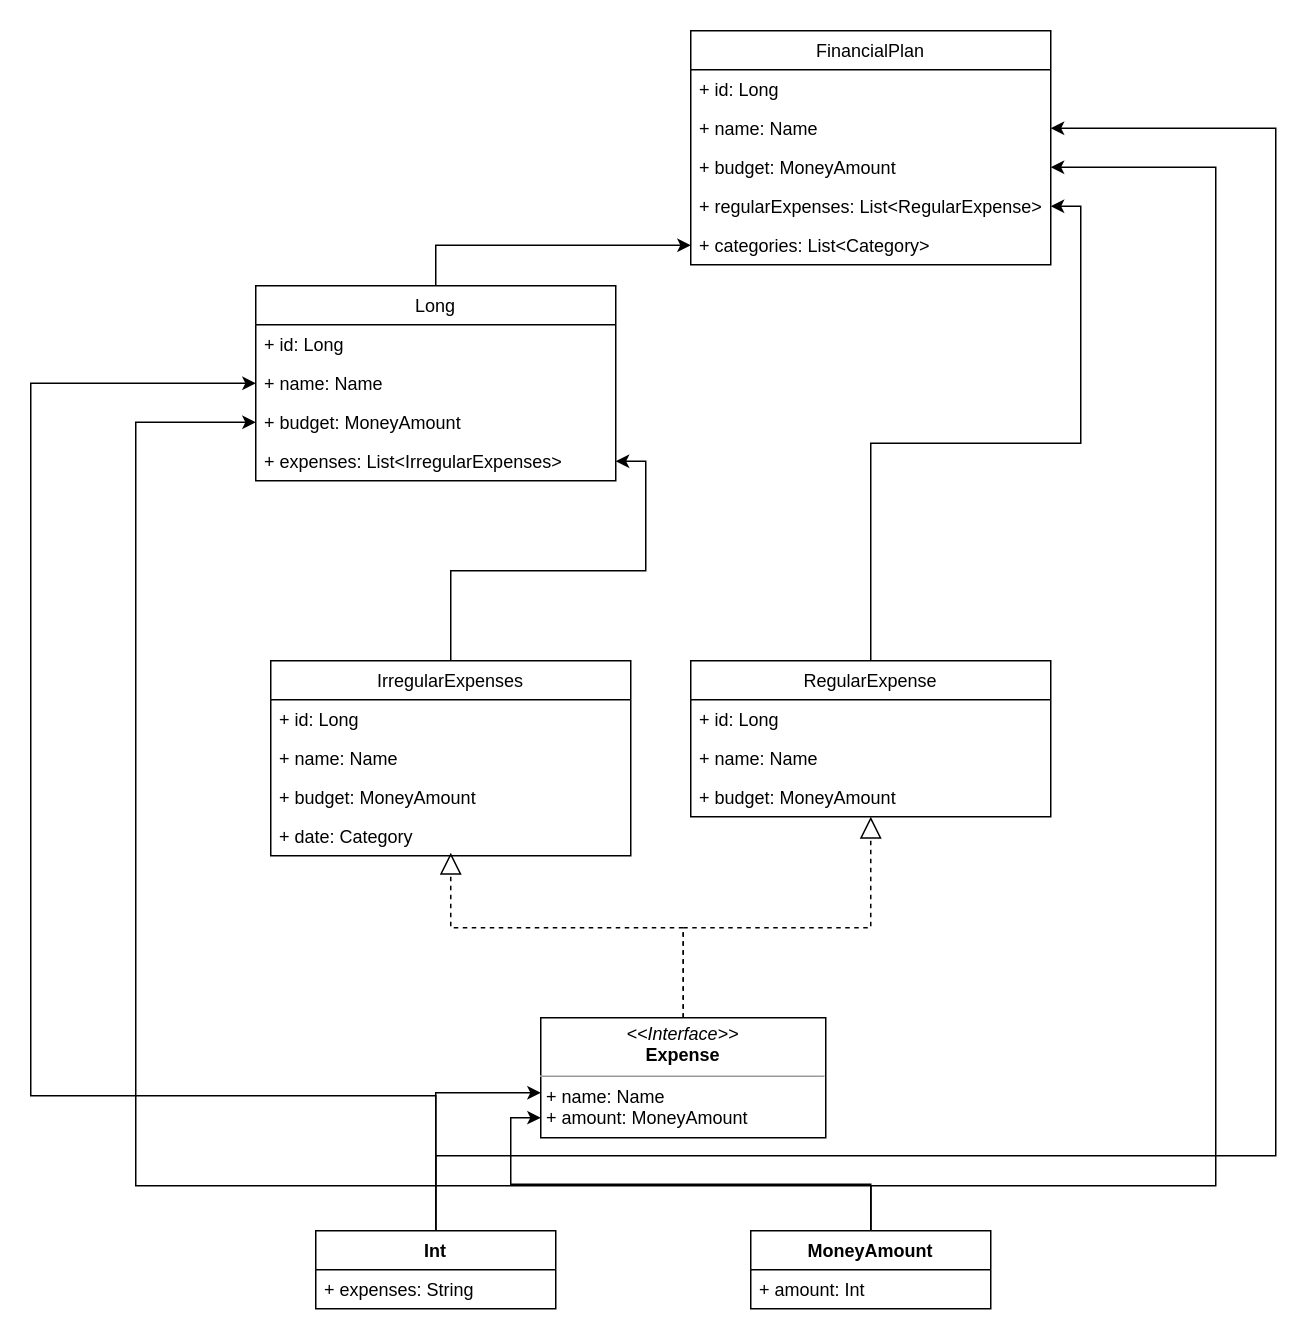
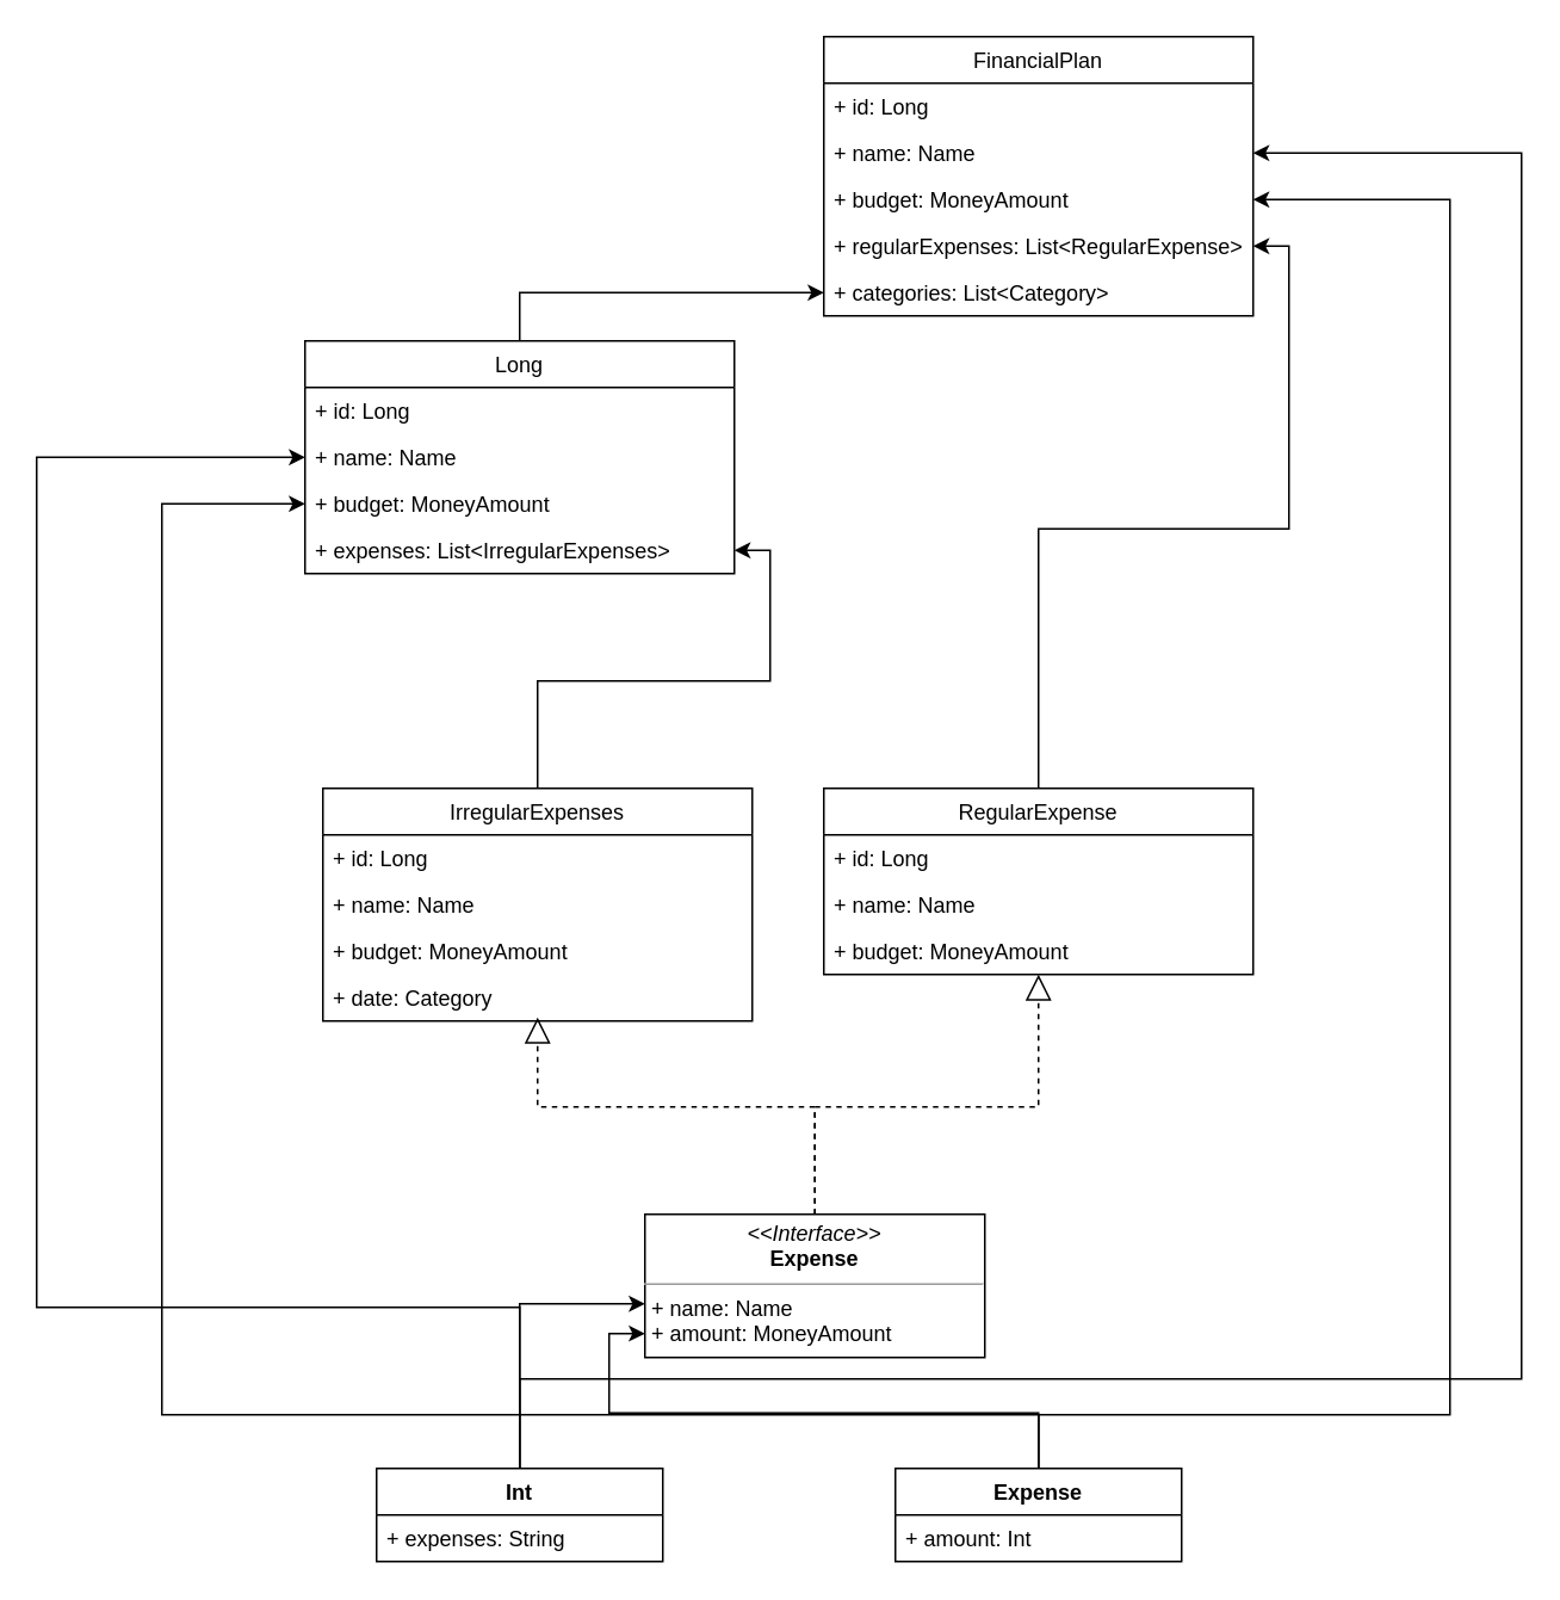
  <mxCell id="0" />
  <mxCell id="1" parent="0" />
  <mxCell id="2" value="FinancialPlan" style="swimlane;fontStyle=0;childLayout=stackLayout;horizontal=1;startSize=26;fillColor=none;horizontalStack=0;resizeParent=1;resizeParentMax=0;resizeLast=0;collapsible=1;marginBottom=0;" vertex="1" parent="1"><mxGeometry x="460" y="20" width="240" height="156" as="geometry" /></mxCell>
  <mxCell id="3" value="+ id: Long" style="text;strokeColor=none;fillColor=none;align=left;verticalAlign=top;spacingLeft=4;spacingRight=4;overflow=hidden;rotatable=0;points=[[0,0.5],[1,0.5]];portConstraint=eastwest;" vertex="1" parent="2"><mxGeometry y="26" width="240" height="26" as="geometry" /></mxCell>
  <mxCell id="4" value="+ name: Name" style="text;strokeColor=none;fillColor=none;align=left;verticalAlign=top;spacingLeft=4;spacingRight=4;overflow=hidden;rotatable=0;points=[[0,0.5],[1,0.5]];portConstraint=eastwest;" vertex="1" parent="2"><mxGeometry y="52" width="240" height="26" as="geometry" /></mxCell>
  <mxCell id="5" value="+ budget: MoneyAmount" style="text;strokeColor=none;fillColor=none;align=left;verticalAlign=top;spacingLeft=4;spacingRight=4;overflow=hidden;rotatable=0;points=[[0,0.5],[1,0.5]];portConstraint=eastwest;" vertex="1" parent="2"><mxGeometry y="78" width="240" height="26" as="geometry" /></mxCell>
  <mxCell id="6" value="+ regularExpenses: List&lt;RegularExpense&gt;" style="text;strokeColor=none;fillColor=none;align=left;verticalAlign=top;spacingLeft=4;spacingRight=4;overflow=hidden;rotatable=0;points=[[0,0.5],[1,0.5]];portConstraint=eastwest;" vertex="1" parent="2"><mxGeometry y="104" width="240" height="26" as="geometry" /></mxCell>
  <mxCell id="7" value="+ categories: List&lt;Category&gt;" style="text;strokeColor=none;fillColor=none;align=left;verticalAlign=top;spacingLeft=4;spacingRight=4;overflow=hidden;rotatable=0;points=[[0,0.5],[1,0.5]];portConstraint=eastwest;" vertex="1" parent="2"><mxGeometry y="130" width="240" height="26" as="geometry" /></mxCell>
  <mxCell id="8" style="edgeStyle=orthogonalEdgeStyle;rounded=0;orthogonalLoop=1;jettySize=auto;html=1;exitX=0.5;exitY=0;exitDx=0;exitDy=0;entryX=0;entryY=0.833;entryDx=0;entryDy=0;entryPerimeter=0;" edge="1" parent="1" source="11" target="18"><mxGeometry relative="1" as="geometry" /></mxCell>
  <mxCell id="9" style="edgeStyle=orthogonalEdgeStyle;rounded=0;orthogonalLoop=1;jettySize=auto;html=1;exitX=0.5;exitY=0;exitDx=0;exitDy=0;entryX=1;entryY=0.5;entryDx=0;entryDy=0;" edge="1" parent="1" source="11" target="5"><mxGeometry relative="1" as="geometry"><Array as="points"><mxPoint x="580" y="790" /><mxPoint x="810" y="790" /><mxPoint x="810" y="111" /></Array></mxGeometry></mxCell>
  <mxCell id="10" style="edgeStyle=orthogonalEdgeStyle;rounded=0;orthogonalLoop=1;jettySize=auto;html=1;exitX=0.5;exitY=0;exitDx=0;exitDy=0;entryX=0;entryY=0.5;entryDx=0;entryDy=0;" edge="1" parent="1" source="11" target="34"><mxGeometry relative="1" as="geometry"><Array as="points"><mxPoint x="580" y="790" /><mxPoint x="90" y="790" /><mxPoint x="90" y="281" /></Array></mxGeometry></mxCell>
- <mxCell id="11" value="MoneyAmount" style="swimlane;fontStyle=1;align=center;verticalAlign=top;childLayout=stackLayout;horizontal=1;startSize=26;horizontalStack=0;resizeParent=1;resizeParentMax=0;resizeLast=0;collapsible=1;marginBottom=0;" vertex="1" parent="1"><mxGeometry x="500" y="820" width="160" height="52" as="geometry" /></mxCell>
+ <mxCell id="11" value="Expense" style="swimlane;fontStyle=1;align=center;verticalAlign=top;childLayout=stackLayout;horizontal=1;startSize=26;horizontalStack=0;resizeParent=1;resizeParentMax=0;resizeLast=0;collapsible=1;marginBottom=0;" vertex="1" parent="1"><mxGeometry x="500" y="820" width="160" height="52" as="geometry" /></mxCell>
  <mxCell id="12" value="+ amount: Int" style="text;strokeColor=none;fillColor=none;align=left;verticalAlign=top;spacingLeft=4;spacingRight=4;overflow=hidden;rotatable=0;points=[[0,0.5],[1,0.5]];portConstraint=eastwest;" vertex="1" parent="11"><mxGeometry y="26" width="160" height="26" as="geometry" /></mxCell>
  <mxCell id="13" style="edgeStyle=orthogonalEdgeStyle;rounded=0;orthogonalLoop=1;jettySize=auto;html=1;exitX=0.5;exitY=0;exitDx=0;exitDy=0;entryX=0;entryY=0.625;entryDx=0;entryDy=0;entryPerimeter=0;" edge="1" parent="1" source="16" target="18"><mxGeometry relative="1" as="geometry" /></mxCell>
  <mxCell id="14" style="edgeStyle=orthogonalEdgeStyle;rounded=0;orthogonalLoop=1;jettySize=auto;html=1;exitX=0.5;exitY=0;exitDx=0;exitDy=0;entryX=0;entryY=0.5;entryDx=0;entryDy=0;" edge="1" parent="1" source="16" target="33"><mxGeometry relative="1" as="geometry"><Array as="points"><mxPoint x="290" y="730" /><mxPoint x="20" y="730" /><mxPoint x="20" y="255" /></Array></mxGeometry></mxCell>
  <mxCell id="15" style="edgeStyle=orthogonalEdgeStyle;rounded=0;orthogonalLoop=1;jettySize=auto;html=1;exitX=0.5;exitY=0;exitDx=0;exitDy=0;entryX=1;entryY=0.5;entryDx=0;entryDy=0;" edge="1" parent="1" source="16" target="4"><mxGeometry relative="1" as="geometry"><Array as="points"><mxPoint x="290" y="770" /><mxPoint x="850" y="770" /><mxPoint x="850" y="85" /></Array></mxGeometry></mxCell>
  <mxCell id="16" value="Int" style="swimlane;fontStyle=1;align=center;verticalAlign=top;childLayout=stackLayout;horizontal=1;startSize=26;horizontalStack=0;resizeParent=1;resizeParentMax=0;resizeLast=0;collapsible=1;marginBottom=0;" vertex="1" parent="1"><mxGeometry x="210" y="820" width="160" height="52" as="geometry" /></mxCell>
  <mxCell id="17" value="+ expenses: String" style="text;strokeColor=none;fillColor=none;align=left;verticalAlign=top;spacingLeft=4;spacingRight=4;overflow=hidden;rotatable=0;points=[[0,0.5],[1,0.5]];portConstraint=eastwest;" vertex="1" parent="16"><mxGeometry y="26" width="160" height="26" as="geometry" /></mxCell>
  <mxCell id="18" value="&lt;p style=&quot;margin:0px;margin-top:4px;text-align:center;&quot;&gt;&lt;i&gt;&amp;lt;&amp;lt;Interface&amp;gt;&amp;gt;&lt;/i&gt;&lt;br&gt;&lt;b&gt;Expense&lt;/b&gt;&lt;/p&gt;&lt;hr size=&quot;1&quot;&gt;&lt;p style=&quot;margin:0px;margin-left:4px;&quot;&gt;+ name: Name&lt;br&gt;+ amount: MoneyAmount&lt;/p&gt;&lt;p style=&quot;margin:0px;margin-left:4px;&quot;&gt;&lt;br&gt;&lt;/p&gt;" style="verticalAlign=top;align=left;overflow=fill;fontSize=12;fontFamily=Helvetica;html=1;" vertex="1" parent="1"><mxGeometry x="360" y="678" width="190" height="80" as="geometry" /></mxCell>
  <mxCell id="19" style="edgeStyle=orthogonalEdgeStyle;rounded=0;orthogonalLoop=1;jettySize=auto;html=1;exitX=0.5;exitY=0;exitDx=0;exitDy=0;entryX=1;entryY=0.5;entryDx=0;entryDy=0;" edge="1" parent="1" source="20" target="6"><mxGeometry relative="1" as="geometry" /></mxCell>
  <mxCell id="20" value="RegularExpense" style="swimlane;fontStyle=0;childLayout=stackLayout;horizontal=1;startSize=26;fillColor=none;horizontalStack=0;resizeParent=1;resizeParentMax=0;resizeLast=0;collapsible=1;marginBottom=0;" vertex="1" parent="1"><mxGeometry x="460" y="440" width="240" height="104" as="geometry" /></mxCell>
  <mxCell id="21" value="+ id: Long" style="text;strokeColor=none;fillColor=none;align=left;verticalAlign=top;spacingLeft=4;spacingRight=4;overflow=hidden;rotatable=0;points=[[0,0.5],[1,0.5]];portConstraint=eastwest;" vertex="1" parent="20"><mxGeometry y="26" width="240" height="26" as="geometry" /></mxCell>
  <mxCell id="22" value="+ name: Name" style="text;strokeColor=none;fillColor=none;align=left;verticalAlign=top;spacingLeft=4;spacingRight=4;overflow=hidden;rotatable=0;points=[[0,0.5],[1,0.5]];portConstraint=eastwest;" vertex="1" parent="20"><mxGeometry y="52" width="240" height="26" as="geometry" /></mxCell>
  <mxCell id="23" value="+ budget: MoneyAmount" style="text;strokeColor=none;fillColor=none;align=left;verticalAlign=top;spacingLeft=4;spacingRight=4;overflow=hidden;rotatable=0;points=[[0,0.5],[1,0.5]];portConstraint=eastwest;" vertex="1" parent="20"><mxGeometry y="78" width="240" height="26" as="geometry" /></mxCell>
  <mxCell id="24" style="edgeStyle=orthogonalEdgeStyle;rounded=0;orthogonalLoop=1;jettySize=auto;html=1;exitX=0.5;exitY=0;exitDx=0;exitDy=0;" edge="1" parent="1" source="25" target="35"><mxGeometry relative="1" as="geometry" /></mxCell>
  <mxCell id="25" value="IrregularExpenses" style="swimlane;fontStyle=0;childLayout=stackLayout;horizontal=1;startSize=26;fillColor=none;horizontalStack=0;resizeParent=1;resizeParentMax=0;resizeLast=0;collapsible=1;marginBottom=0;" vertex="1" parent="1"><mxGeometry x="180" y="440" width="240" height="130" as="geometry" /></mxCell>
  <mxCell id="26" value="+ id: Long" style="text;strokeColor=none;fillColor=none;align=left;verticalAlign=top;spacingLeft=4;spacingRight=4;overflow=hidden;rotatable=0;points=[[0,0.5],[1,0.5]];portConstraint=eastwest;" vertex="1" parent="25"><mxGeometry y="26" width="240" height="26" as="geometry" /></mxCell>
  <mxCell id="27" value="+ name: Name" style="text;strokeColor=none;fillColor=none;align=left;verticalAlign=top;spacingLeft=4;spacingRight=4;overflow=hidden;rotatable=0;points=[[0,0.5],[1,0.5]];portConstraint=eastwest;" vertex="1" parent="25"><mxGeometry y="52" width="240" height="26" as="geometry" /></mxCell>
  <mxCell id="28" value="+ budget: MoneyAmount" style="text;strokeColor=none;fillColor=none;align=left;verticalAlign=top;spacingLeft=4;spacingRight=4;overflow=hidden;rotatable=0;points=[[0,0.5],[1,0.5]];portConstraint=eastwest;" vertex="1" parent="25"><mxGeometry y="78" width="240" height="26" as="geometry" /></mxCell>
  <mxCell id="29" value="+ date: Category" style="text;strokeColor=none;fillColor=none;align=left;verticalAlign=top;spacingLeft=4;spacingRight=4;overflow=hidden;rotatable=0;points=[[0,0.5],[1,0.5]];portConstraint=eastwest;" vertex="1" parent="25"><mxGeometry y="104" width="240" height="26" as="geometry" /></mxCell>
  <mxCell id="30" style="edgeStyle=orthogonalEdgeStyle;rounded=0;orthogonalLoop=1;jettySize=auto;html=1;exitX=0.5;exitY=0;exitDx=0;exitDy=0;entryX=0;entryY=0.5;entryDx=0;entryDy=0;" edge="1" parent="1" source="31" target="7"><mxGeometry relative="1" as="geometry" /></mxCell>
  <mxCell id="31" value="Long" style="swimlane;fontStyle=0;childLayout=stackLayout;horizontal=1;startSize=26;fillColor=none;horizontalStack=0;resizeParent=1;resizeParentMax=0;resizeLast=0;collapsible=1;marginBottom=0;" vertex="1" parent="1"><mxGeometry x="170" y="190" width="240" height="130" as="geometry" /></mxCell>
  <mxCell id="32" value="+ id: Long" style="text;strokeColor=none;fillColor=none;align=left;verticalAlign=top;spacingLeft=4;spacingRight=4;overflow=hidden;rotatable=0;points=[[0,0.5],[1,0.5]];portConstraint=eastwest;" vertex="1" parent="31"><mxGeometry y="26" width="240" height="26" as="geometry" /></mxCell>
  <mxCell id="33" value="+ name: Name" style="text;strokeColor=none;fillColor=none;align=left;verticalAlign=top;spacingLeft=4;spacingRight=4;overflow=hidden;rotatable=0;points=[[0,0.5],[1,0.5]];portConstraint=eastwest;" vertex="1" parent="31"><mxGeometry y="52" width="240" height="26" as="geometry" /></mxCell>
  <mxCell id="34" value="+ budget: MoneyAmount" style="text;strokeColor=none;fillColor=none;align=left;verticalAlign=top;spacingLeft=4;spacingRight=4;overflow=hidden;rotatable=0;points=[[0,0.5],[1,0.5]];portConstraint=eastwest;" vertex="1" parent="31"><mxGeometry y="78" width="240" height="26" as="geometry" /></mxCell>
  <mxCell id="35" value="+ expenses: List&lt;IrregularExpenses&gt;" style="text;strokeColor=none;fillColor=none;align=left;verticalAlign=top;spacingLeft=4;spacingRight=4;overflow=hidden;rotatable=0;points=[[0,0.5],[1,0.5]];portConstraint=eastwest;" vertex="1" parent="31"><mxGeometry y="104" width="240" height="26" as="geometry" /></mxCell>
  <mxCell id="36" value="" style="endArrow=block;dashed=1;endFill=0;endSize=12;html=1;rounded=0;exitX=0.5;exitY=0;exitDx=0;exitDy=0;" edge="1" parent="1" source="18" target="23"><mxGeometry width="160" relative="1" as="geometry"><mxPoint x="480" y="598" as="sourcePoint" /><mxPoint x="640" y="598" as="targetPoint" /><Array as="points"><mxPoint x="455" y="618" /><mxPoint x="580" y="618" /></Array></mxGeometry></mxCell>
  <mxCell id="37" value="" style="endArrow=block;dashed=1;endFill=0;endSize=12;html=1;rounded=0;exitX=0.5;exitY=0;exitDx=0;exitDy=0;" edge="1" parent="1" source="18"><mxGeometry width="160" relative="1" as="geometry"><mxPoint x="495" y="688" as="sourcePoint" /><mxPoint x="300" y="568" as="targetPoint" /><Array as="points"><mxPoint x="455" y="618" /><mxPoint x="300" y="618" /></Array></mxGeometry></mxCell>
